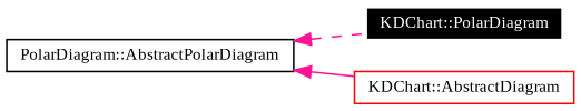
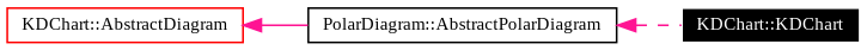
  digraph {
    fontname="Liberation Serif"
    rankdir=LR
    node [fontname="Liberation Serif" fontsize=10 shape=record]
    edge [color=deeppink dir=back fontname="Liberation Serif" fontsize=10 labelfontname=Helvetica labelfontsize=10]
-   n1 [color=white fillcolor=black fontcolor=white height=0.2 label="KDChart::PolarDiagram" style=filled width=0.4]
+   n1 [color=white fillcolor=black fontcolor=white height=0.2 label="KDChart::KDChart" style=filled width=0.4]
    n2 [color=black height=0.2 label="PolarDiagram::AbstractPolarDiagram" width=0.4]
    n3 [color=red height=0.2 label="KDChart::AbstractDiagram" width=0.4]
    n2 -> n1 [style=dashed]
-   n2 -> n3 [style=solid]
+   n3 -> n2 [style=solid]
  }
